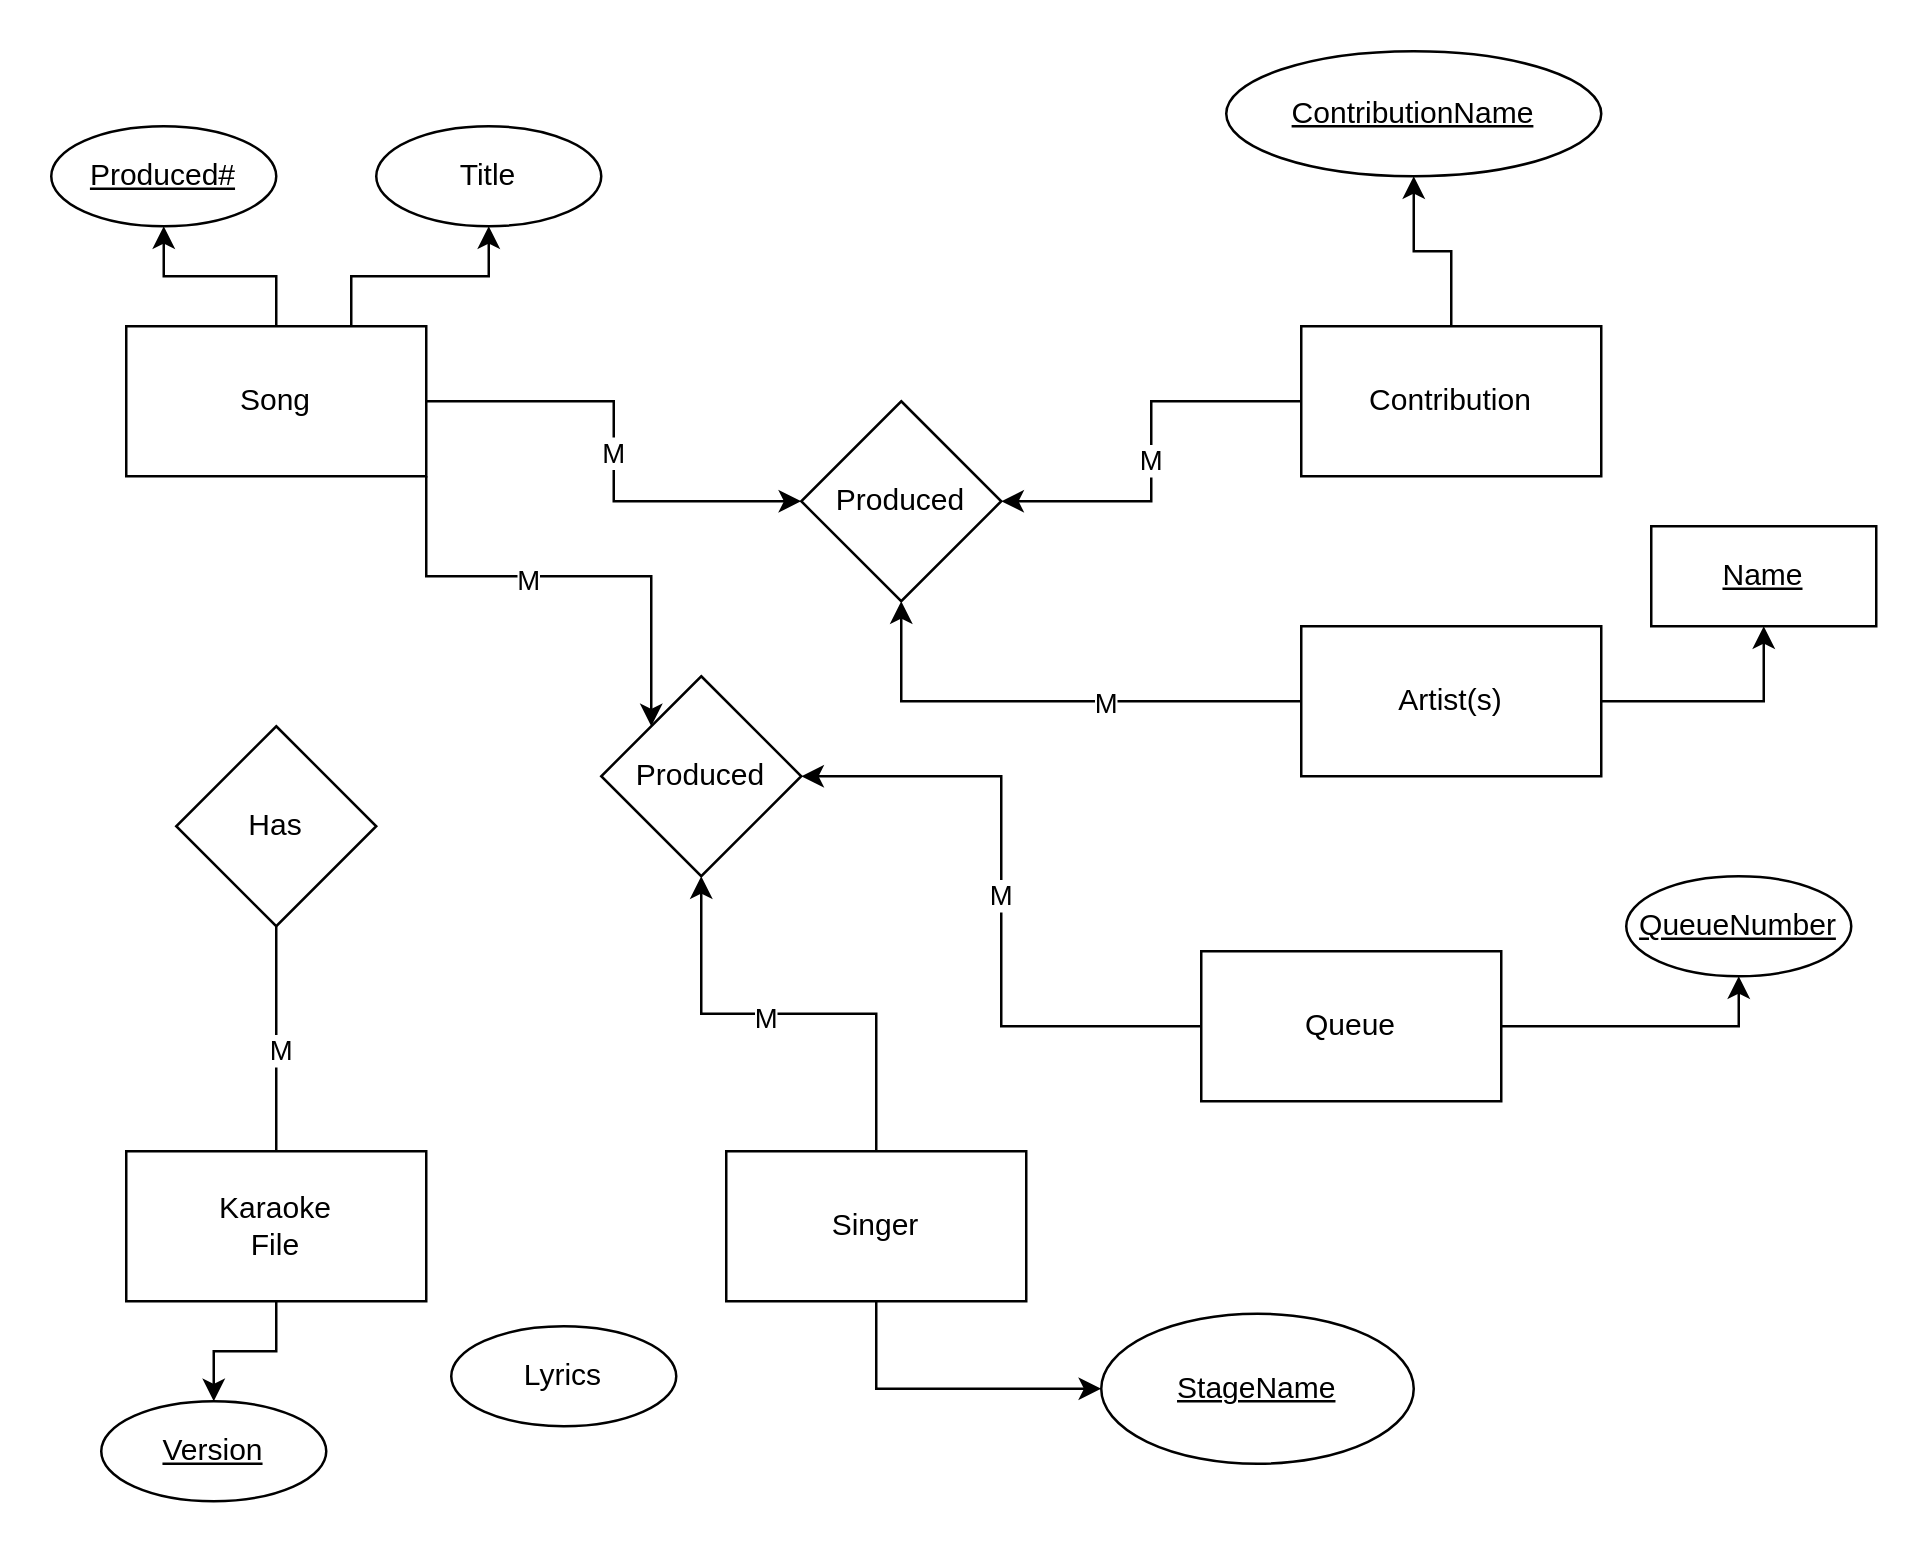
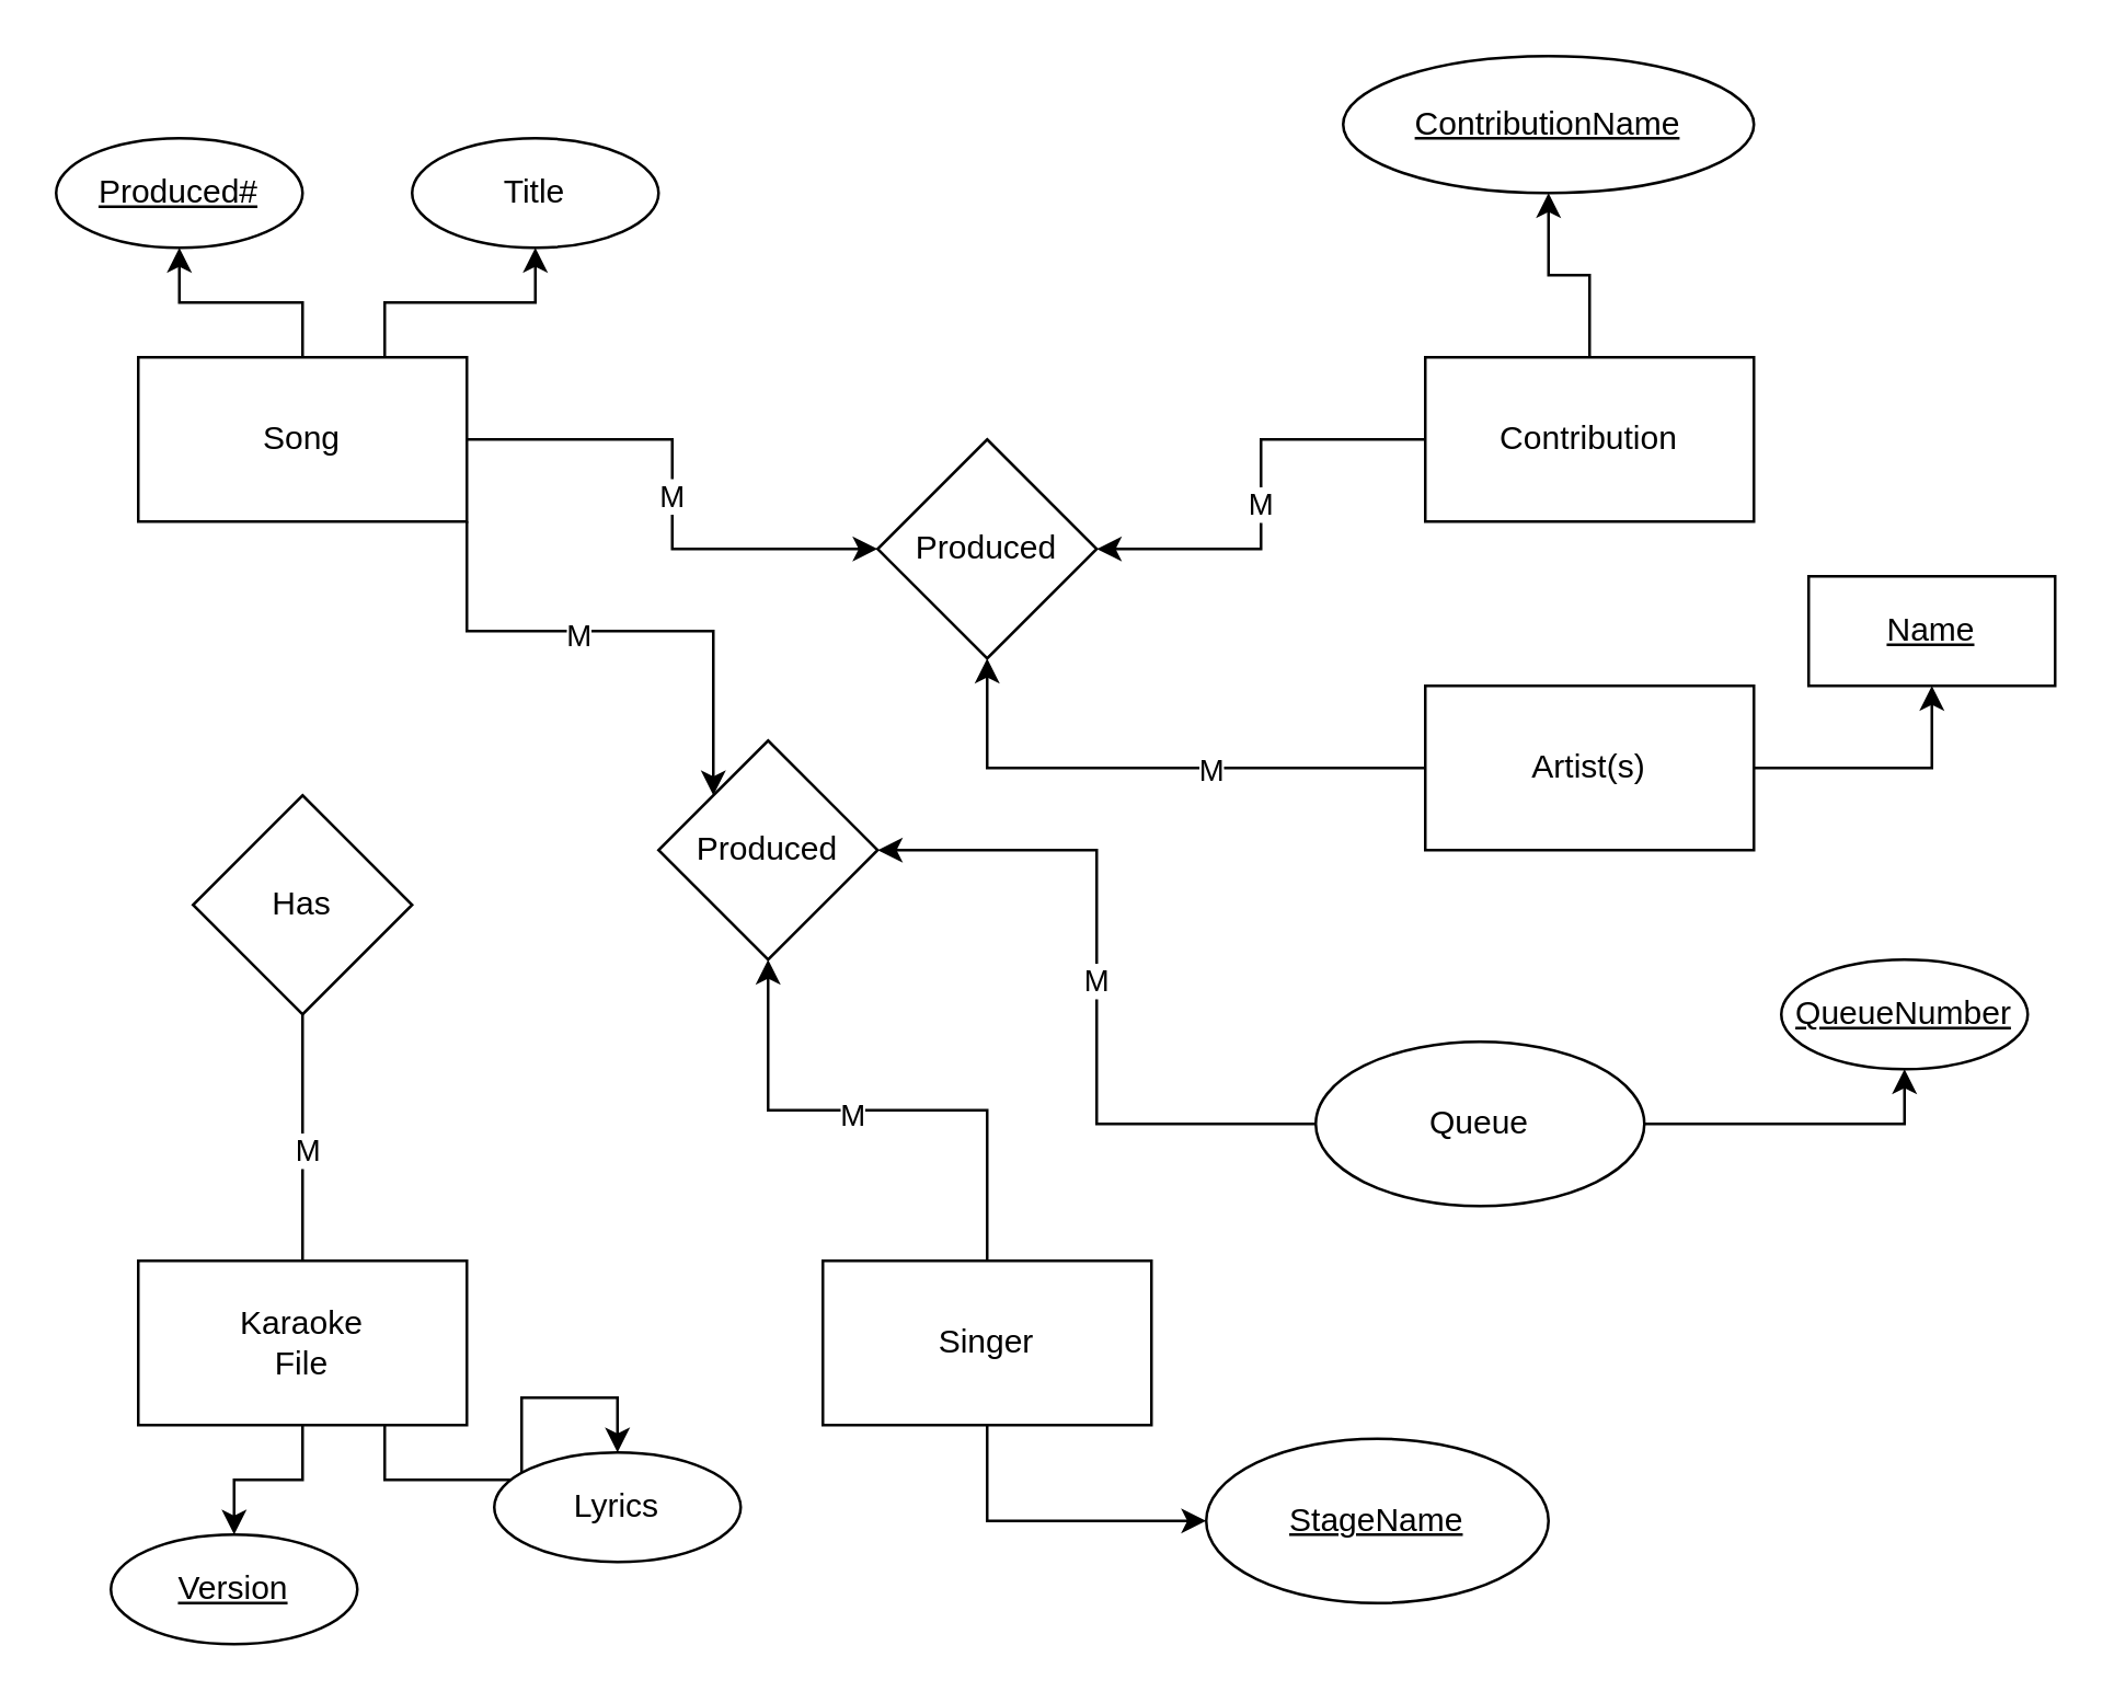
  <mxCell id="0" />
  <mxCell id="1" parent="0" />
  <mxCell id="2" style="edgeStyle=orthogonalEdgeStyle;rounded=0;orthogonalLoop=1;jettySize=auto;html=1;exitX=1;exitY=1;exitDx=0;exitDy=0;entryX=0;entryY=0;entryDx=0;entryDy=0;" edge="1" parent="1" source="8" target="24"><mxGeometry relative="1" as="geometry" /></mxCell>
  <mxCell id="3" value="M" style="edgeLabel;html=1;align=center;verticalAlign=middle;resizable=0;points=[];" vertex="1" connectable="0" parent="2"><mxGeometry x="-0.159" y="-1" relative="1" as="geometry"><mxPoint as="offset" /></mxGeometry></mxCell>
  <mxCell id="4" style="edgeStyle=orthogonalEdgeStyle;rounded=0;orthogonalLoop=1;jettySize=auto;html=1;entryX=0;entryY=0.5;entryDx=0;entryDy=0;" edge="1" parent="1" source="8" target="23"><mxGeometry relative="1" as="geometry" /></mxCell>
  <mxCell id="5" value="M" style="edgeLabel;html=1;align=center;verticalAlign=middle;resizable=0;points=[];" vertex="1" connectable="0" parent="4"><mxGeometry x="-0.004" y="-5" relative="1" as="geometry"><mxPoint x="4" as="offset" /></mxGeometry></mxCell>
  <mxCell id="6" style="edgeStyle=orthogonalEdgeStyle;rounded=0;orthogonalLoop=1;jettySize=auto;html=1;exitX=0.5;exitY=0;exitDx=0;exitDy=0;entryX=0.5;entryY=1;entryDx=0;entryDy=0;" edge="1" parent="1" source="8" target="33"><mxGeometry relative="1" as="geometry" /></mxCell>
  <mxCell id="7" style="edgeStyle=orthogonalEdgeStyle;rounded=0;orthogonalLoop=1;jettySize=auto;html=1;exitX=0.75;exitY=0;exitDx=0;exitDy=0;entryX=0.5;entryY=1;entryDx=0;entryDy=0;" edge="1" parent="1" source="8" target="34"><mxGeometry relative="1" as="geometry" /></mxCell>
  <mxCell id="8" value="Song" style="rounded=0;whiteSpace=wrap;html=1;" vertex="1" parent="1"><mxGeometry x="50" y="130" width="120" height="60" as="geometry" /></mxCell>
  <mxCell id="9" style="edgeStyle=orthogonalEdgeStyle;rounded=0;orthogonalLoop=1;jettySize=auto;html=1;entryX=0.5;entryY=1;entryDx=0;entryDy=0;" edge="1" parent="1" source="12" target="23"><mxGeometry relative="1" as="geometry" /></mxCell>
  <mxCell id="10" value="M" style="edgeLabel;html=1;align=center;verticalAlign=middle;resizable=0;points=[];" vertex="1" connectable="0" parent="9"><mxGeometry x="-0.214" relative="1" as="geometry"><mxPoint as="offset" /></mxGeometry></mxCell>
  <mxCell id="11" style="edgeStyle=orthogonalEdgeStyle;rounded=0;orthogonalLoop=1;jettySize=auto;html=1;exitX=1;exitY=0.5;exitDx=0;exitDy=0;entryX=0.5;entryY=1;entryDx=0;entryDy=0;" edge="1" parent="1" source="12" target="36"><mxGeometry relative="1" as="geometry" /></mxCell>
  <mxCell id="12" value="Artist(s)" style="rounded=0;whiteSpace=wrap;html=1;" vertex="1" parent="1"><mxGeometry x="520" y="250" width="120" height="60" as="geometry" /></mxCell>
  <mxCell id="13" style="edgeStyle=orthogonalEdgeStyle;rounded=0;orthogonalLoop=1;jettySize=auto;html=1;entryX=1;entryY=0.5;entryDx=0;entryDy=0;" edge="1" parent="1" source="16" target="23"><mxGeometry relative="1" as="geometry" /></mxCell>
  <mxCell id="14" value="M" style="edgeLabel;html=1;align=center;verticalAlign=middle;resizable=0;points=[];" vertex="1" connectable="0" parent="13"><mxGeometry x="0.037" y="-1" relative="1" as="geometry"><mxPoint as="offset" /></mxGeometry></mxCell>
  <mxCell id="15" style="edgeStyle=orthogonalEdgeStyle;rounded=0;orthogonalLoop=1;jettySize=auto;html=1;exitX=0.5;exitY=0;exitDx=0;exitDy=0;entryX=0.5;entryY=1;entryDx=0;entryDy=0;" edge="1" parent="1" source="16" target="35"><mxGeometry relative="1" as="geometry" /></mxCell>
  <mxCell id="16" value="Contribution" style="rounded=0;whiteSpace=wrap;html=1;" vertex="1" parent="1"><mxGeometry x="520" y="130" width="120" height="60" as="geometry" /></mxCell>
  <mxCell id="17" style="edgeStyle=orthogonalEdgeStyle;rounded=0;orthogonalLoop=1;jettySize=auto;html=1;entryX=0.5;entryY=1;entryDx=0;entryDy=0;endArrow=none;" edge="1" parent="1" source="21" target="22"><mxGeometry relative="1" as="geometry" /></mxCell>
  <mxCell id="18" value="M" style="edgeLabel;html=1;align=center;verticalAlign=middle;resizable=0;points=[];" vertex="1" connectable="0" parent="17"><mxGeometry x="-0.089" y="-1" relative="1" as="geometry"><mxPoint as="offset" /></mxGeometry></mxCell>
  <mxCell id="19" style="edgeStyle=orthogonalEdgeStyle;rounded=0;orthogonalLoop=1;jettySize=auto;html=1;exitX=0.5;exitY=1;exitDx=0;exitDy=0;entryX=0.5;entryY=0;entryDx=0;entryDy=0;" edge="1" parent="1" source="21" target="39"><mxGeometry relative="1" as="geometry" /></mxCell>
+ <mxCell id="20" style="edgeStyle=orthogonalEdgeStyle;rounded=0;orthogonalLoop=1;jettySize=auto;html=1;exitX=0.75;exitY=1;exitDx=0;exitDy=0;entryX=0.5;entryY=0;entryDx=0;entryDy=0;" edge="1" parent="1" source="21" target="40"><mxGeometry relative="1" as="geometry" /></mxCell>
  <mxCell id="21" value="Karaoke&lt;div&gt;File&lt;/div&gt;" style="rounded=0;whiteSpace=wrap;html=1;" vertex="1" parent="1"><mxGeometry x="50" y="460" width="120" height="60" as="geometry" /></mxCell>
  <mxCell id="22" value="Has" style="rhombus;whiteSpace=wrap;html=1;" vertex="1" parent="1"><mxGeometry x="70" y="290" width="80" height="80" as="geometry" /></mxCell>
  <mxCell id="23" value="Produced" style="rhombus;whiteSpace=wrap;html=1;" vertex="1" parent="1"><mxGeometry x="320" y="160" width="80" height="80" as="geometry" /></mxCell>
  <mxCell id="24" value="Produced" style="rhombus;whiteSpace=wrap;html=1;" vertex="1" parent="1"><mxGeometry x="240" y="270" width="80" height="80" as="geometry" /></mxCell>
  <mxCell id="25" style="edgeStyle=orthogonalEdgeStyle;rounded=0;orthogonalLoop=1;jettySize=auto;html=1;entryX=1;entryY=0.5;entryDx=0;entryDy=0;" edge="1" parent="1" source="28" target="24"><mxGeometry relative="1" as="geometry" /></mxCell>
  <mxCell id="26" value="M" style="edgeLabel;html=1;align=center;verticalAlign=middle;resizable=0;points=[];" vertex="1" connectable="0" parent="25"><mxGeometry x="0.025" y="1" relative="1" as="geometry"><mxPoint as="offset" /></mxGeometry></mxCell>
  <mxCell id="27" style="edgeStyle=orthogonalEdgeStyle;rounded=0;orthogonalLoop=1;jettySize=auto;html=1;exitX=1;exitY=0.5;exitDx=0;exitDy=0;entryX=0.5;entryY=1;entryDx=0;entryDy=0;" edge="1" parent="1" source="28" target="37"><mxGeometry relative="1" as="geometry" /></mxCell>
- <mxCell id="28" value="Queue" style="rounded=0;whiteSpace=wrap;html=1;" vertex="1" parent="1"><mxGeometry x="480" y="380" width="120" height="60" as="geometry" /></mxCell>
+ <mxCell id="28" value="Queue" style="ellipse;whiteSpace=wrap;html=1;" vertex="1" parent="1"><mxGeometry x="480" y="380" width="120" height="60" as="geometry" /></mxCell>
  <mxCell id="29" style="edgeStyle=orthogonalEdgeStyle;rounded=0;orthogonalLoop=1;jettySize=auto;html=1;exitX=0.5;exitY=0;exitDx=0;exitDy=0;entryX=0.5;entryY=1;entryDx=0;entryDy=0;" edge="1" parent="1" source="32" target="24"><mxGeometry relative="1" as="geometry" /></mxCell>
  <mxCell id="30" value="M" style="edgeLabel;html=1;align=center;verticalAlign=middle;resizable=0;points=[];" vertex="1" connectable="0" parent="29"><mxGeometry x="0.106" y="2" relative="1" as="geometry"><mxPoint y="-1" as="offset" /></mxGeometry></mxCell>
  <mxCell id="31" style="edgeStyle=orthogonalEdgeStyle;rounded=0;orthogonalLoop=1;jettySize=auto;html=1;exitX=0.5;exitY=1;exitDx=0;exitDy=0;entryX=0;entryY=0.5;entryDx=0;entryDy=0;" edge="1" parent="1" source="32" target="38"><mxGeometry relative="1" as="geometry" /></mxCell>
- <mxCell id="32" value="Singer" style="rounded=0;whiteSpace=wrap;html=1;" vertex="1" parent="1"><mxGeometry x="290" y="460" width="120" height="60" as="geometry" /></mxCell>
+ <mxCell id="32" value="Singer" style="rounded=0;whiteSpace=wrap;html=1;" vertex="1" parent="1"><mxGeometry x="300" y="460" width="120" height="60" as="geometry" /></mxCell>
  <mxCell id="33" value="&lt;u&gt;Produced#&lt;/u&gt;" style="ellipse;whiteSpace=wrap;html=1;" vertex="1" parent="1"><mxGeometry x="20" y="50" width="90" height="40" as="geometry" /></mxCell>
  <mxCell id="34" value="Title" style="ellipse;whiteSpace=wrap;html=1;" vertex="1" parent="1"><mxGeometry x="150" y="50" width="90" height="40" as="geometry" /></mxCell>
  <mxCell id="35" value="&lt;u&gt;ContributionName&lt;/u&gt;" style="ellipse;whiteSpace=wrap;html=1;" vertex="1" parent="1"><mxGeometry x="490" y="20" width="150" height="50" as="geometry" /></mxCell>
  <mxCell id="36" value="&lt;u&gt;Name&lt;/u&gt;" style="whiteSpace=wrap;html=1;rounded=0;" vertex="1" parent="1"><mxGeometry x="660" y="210" width="90" height="40" as="geometry" /></mxCell>
  <mxCell id="37" value="&lt;u&gt;QueueNumber&lt;/u&gt;" style="ellipse;whiteSpace=wrap;html=1;" vertex="1" parent="1"><mxGeometry x="650" y="350" width="90" height="40" as="geometry" /></mxCell>
  <mxCell id="38" value="&lt;u&gt;StageName&lt;/u&gt;" style="ellipse;whiteSpace=wrap;html=1;" vertex="1" parent="1"><mxGeometry x="440" y="525" width="125" height="60" as="geometry" /></mxCell>
  <mxCell id="39" value="&lt;u&gt;Version&lt;/u&gt;" style="ellipse;whiteSpace=wrap;html=1;" vertex="1" parent="1"><mxGeometry x="40" y="560" width="90" height="40" as="geometry" /></mxCell>
  <mxCell id="40" value="Lyrics" style="ellipse;whiteSpace=wrap;html=1;" vertex="1" parent="1"><mxGeometry x="180" y="530" width="90" height="40" as="geometry" /></mxCell>
